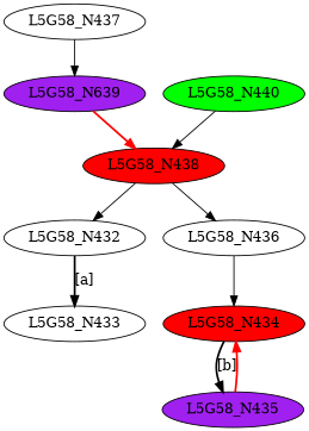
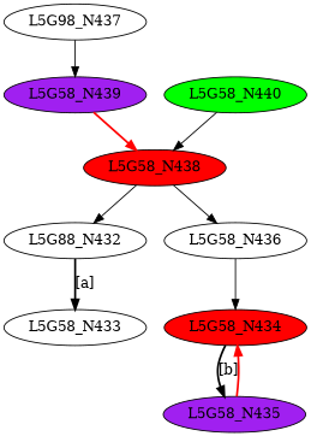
  digraph {
    node [style=filled]
-   L5G58_N432 [style=""]
+   L5G58_N432 [label=L5G88_N432 style=""]
    L5G58_N433 [style=""]
-   L5G58_N439 [fillcolor=purple label=L5G58_N639]
+   L5G58_N439 [fillcolor=purple]
    L5G58_N438 [fillcolor=red]
    L5G58_N434 [fillcolor=red]
    L5G58_N435 [fillcolor=purple]
-   L5G58_N437 [style=""]
+   L5G58_N437 [label=L5G98_N437 style=""]
    L5G58_N436 [style=""]
    L5G58_N440 [fillcolor=green]
    L5G58_N432 -> L5G58_N433 [label="[a]" style=bold]
    L5G58_N439 -> L5G58_N438 [color=red style=bold]
    L5G58_N438 -> L5G58_N432
    L5G58_N438 -> L5G58_N436
    L5G58_N434 -> L5G58_N435 [label="[b]" style=bold]
    L5G58_N435 -> L5G58_N434 [color=red style=bold]
    L5G58_N437 -> L5G58_N439
    L5G58_N436 -> L5G58_N434
    L5G58_N440 -> L5G58_N438
  }
